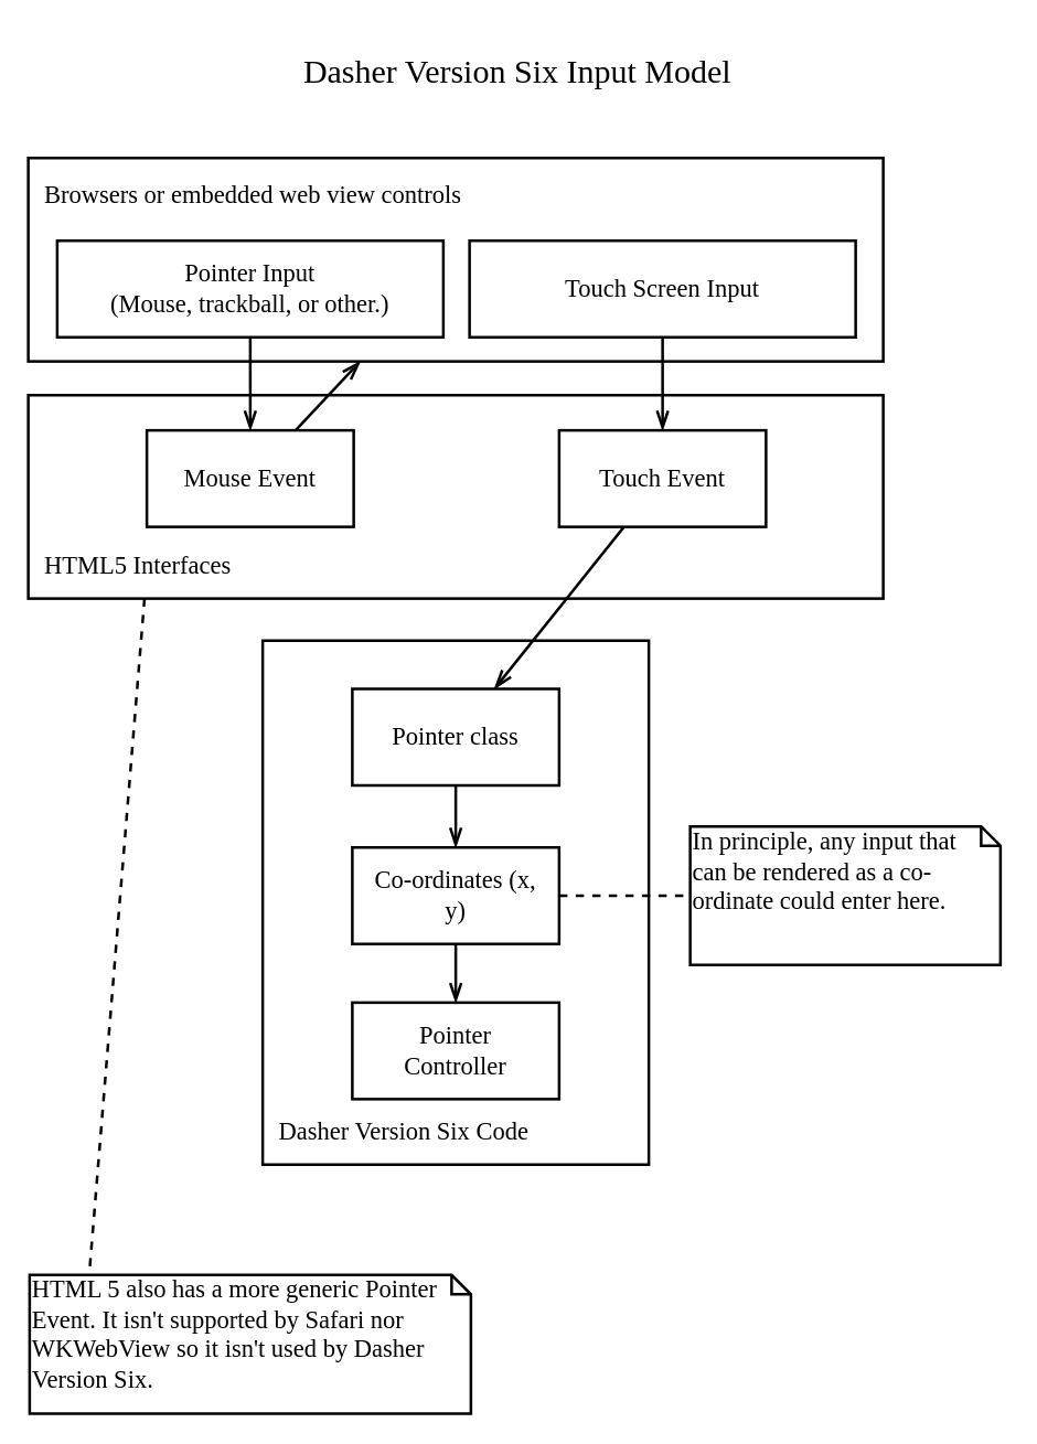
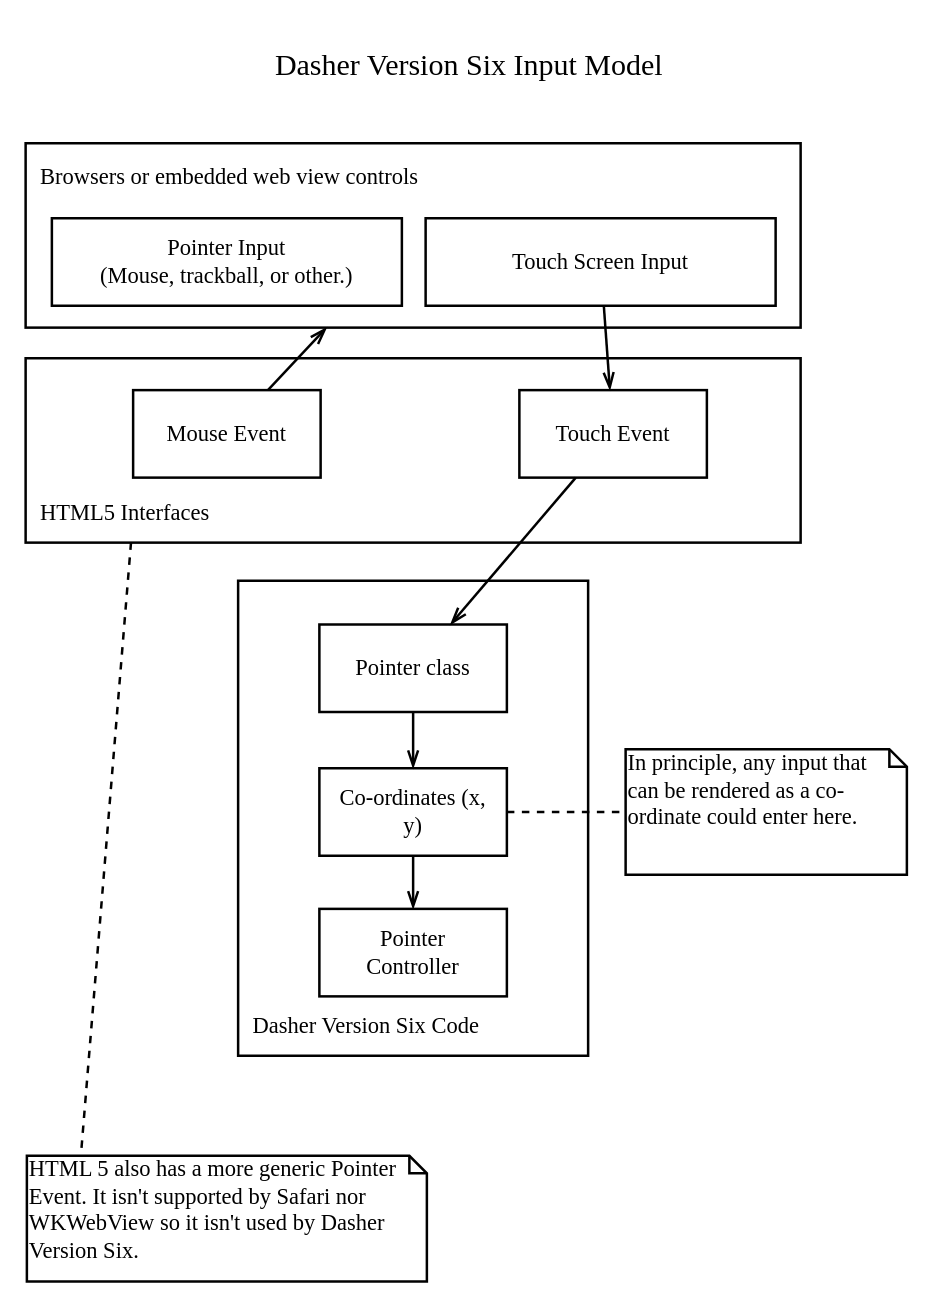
  <mxCell id="0" />
  <mxCell id="1" parent="0" />
  <mxCell id="2" value="HTML5 Interfaces" style="rounded=0;shadow=0;comic=0;labelBackgroundColor=none;strokeColor=#000000;strokeWidth=2;fillColor=none;fontFamily=Verdana;fontSize=18;fontColor=#000000;align=left;arcSize=20;spacingTop=10;spacingLeft=10;spacing=2;spacingBottom=10;spacingRight=10;points=[[0.2, 0], [0.4, 0], [0.6, 0], [0.8, 0], [0.5,1]];whiteSpace=wrap;verticalAlign=bottom;" parent="1" vertex="1"><mxGeometry x="20" y="286" width="620" height="147.5" as="geometry" /></mxCell>
  <mxCell id="3" value="Browsers or embedded web view controls" style="rounded=0;shadow=0;comic=0;labelBackgroundColor=none;strokeColor=#000000;strokeWidth=2;fillColor=none;fontFamily=Verdana;fontSize=18;fontColor=#000000;align=left;arcSize=20;spacingTop=10;spacingLeft=10;spacing=2;spacingBottom=10;spacingRight=10;points=[[0.2, 0], [0.4, 0], [0.6, 0], [0.8, 0], [0.5,1]];whiteSpace=wrap;verticalAlign=top;" parent="1" vertex="1"><mxGeometry x="20" y="114" width="620" height="147.5" as="geometry" /></mxCell>
  <mxCell id="4" value="Dasher Version Six Code" style="rounded=0;shadow=0;comic=0;labelBackgroundColor=none;strokeColor=#000000;strokeWidth=2;fillColor=none;fontFamily=Verdana;fontSize=18;fontColor=#000000;align=left;arcSize=20;spacingTop=10;spacingLeft=10;spacing=2;spacingBottom=10;spacingRight=10;points=[[0.2, 0], [0.4, 0], [0.6, 0], [0.8, 0], [0.5,1]];whiteSpace=wrap;verticalAlign=bottom;" parent="1" vertex="1"><mxGeometry x="190" y="464" width="280" height="380" as="geometry" /></mxCell>
- <mxCell id="5" value="Touch Event" style="rounded=0;shadow=0;comic=0;labelBackgroundColor=none;strokeColor=#000000;strokeWidth=2;fillColor=none;fontFamily=Verdana;fontSize=18;fontColor=#000000;align=center;arcSize=20;spacingTop=10;spacingLeft=10;spacing=2;spacingBottom=10;spacingRight=10;points=[[0.2, 0], [0.4, 0], [0.6, 0], [0.8, 0], [0.5,1]];whiteSpace=wrap;verticalAlign=middle;" parent="1" vertex="1"><mxGeometry x="405" y="311.5" width="150" height="70" as="geometry" /></mxCell>
+ <mxCell id="5" value="Touch Event" style="rounded=0;shadow=0;comic=0;labelBackgroundColor=none;strokeColor=#000000;strokeWidth=2;fillColor=none;fontFamily=Verdana;fontSize=18;fontColor=#000000;align=center;arcSize=20;spacingTop=10;spacingLeft=10;spacing=2;spacingBottom=10;spacingRight=10;points=[[0.2, 0], [0.4, 0], [0.6, 0], [0.8, 0], [0.5,1]];whiteSpace=wrap;verticalAlign=middle;" parent="1" vertex="1"><mxGeometry x="415" y="311.5" width="150" height="70" as="geometry" /></mxCell>
  <mxCell id="6" value="Mouse Event" style="rounded=0;shadow=0;comic=0;labelBackgroundColor=none;strokeColor=#000000;strokeWidth=2;fillColor=none;fontFamily=Verdana;fontSize=18;fontColor=#000000;align=center;arcSize=20;spacingTop=10;spacingLeft=10;spacing=2;spacingBottom=10;spacingRight=10;points=[[0.2, 0], [0.4, 0], [0.6, 0], [0.8, 0], [0.5,1]];whiteSpace=wrap;verticalAlign=middle;" parent="1" vertex="1"><mxGeometry x="106" y="311.5" width="150" height="70" as="geometry" /></mxCell>
  <mxCell id="7" value="Pointer Controller" style="rounded=0;shadow=0;comic=0;labelBackgroundColor=none;strokeColor=#000000;strokeWidth=2;fillColor=none;fontFamily=Verdana;fontSize=18;fontColor=#000000;align=center;arcSize=20;spacingTop=10;spacingLeft=10;spacing=2;spacingBottom=10;spacingRight=10;points=[[0.2, 0], [0.4, 0], [0.6, 0], [0.8, 0], [0.5,1]];whiteSpace=wrap;verticalAlign=middle;" parent="1" vertex="1"><mxGeometry x="255" y="726.5" width="150" height="70" as="geometry" /></mxCell>
  <mxCell id="8" value="Co-ordinates (x, y)" style="rounded=0;shadow=0;comic=0;labelBackgroundColor=none;strokeColor=#000000;strokeWidth=2;fillColor=none;fontFamily=Verdana;fontSize=18;fontColor=#000000;align=center;arcSize=20;spacingTop=10;spacingLeft=10;spacing=2;spacingBottom=10;spacingRight=10;points=[[0.2, 0], [0.4, 0], [0.6, 0], [0.8, 0], [0.5,1]];whiteSpace=wrap;verticalAlign=middle;" parent="1" vertex="1"><mxGeometry x="255" y="614" width="150" height="70" as="geometry" /></mxCell>
  <mxCell id="9" value="Pointer Input&#10;(Mouse, trackball, or other.)" style="rounded=0;shadow=0;comic=0;labelBackgroundColor=none;strokeColor=#000000;strokeWidth=2;fillColor=none;fontFamily=Verdana;fontSize=18;fontColor=#000000;align=center;arcSize=20;spacingTop=10;spacingLeft=10;spacing=2;spacingBottom=10;spacingRight=10;points=[[0.2, 0], [0.4, 0], [0.6, 0], [0.8, 0], [0.5,1]];whiteSpace=wrap;verticalAlign=middle;" parent="1" vertex="1"><mxGeometry x="41" y="174" width="280" height="70" as="geometry" /></mxCell>
  <mxCell id="10" value="Touch Screen Input" style="rounded=0;shadow=0;comic=0;labelBackgroundColor=none;strokeColor=#000000;strokeWidth=2;fillColor=none;fontFamily=Verdana;fontSize=18;fontColor=#000000;align=center;arcSize=20;spacingTop=10;spacingLeft=10;spacing=2;spacingBottom=10;spacingRight=10;points=[[0.2, 0], [0.4, 0], [0.6, 0], [0.8, 0], [0.5,1]];whiteSpace=wrap;verticalAlign=middle;" parent="1" vertex="1"><mxGeometry x="340" y="174" width="280" height="70" as="geometry" /></mxCell>
  <mxCell id="11" value="Pointer class" style="rounded=0;shadow=0;comic=0;labelBackgroundColor=none;strokeColor=#000000;strokeWidth=2;fillColor=none;fontFamily=Verdana;fontSize=18;fontColor=#000000;align=center;arcSize=20;spacingTop=10;spacingLeft=10;spacing=2;spacingBottom=10;spacingRight=10;points=[[0.2, 0], [0.4, 0], [0.6, 0], [0.8, 0], [0.5,1]];whiteSpace=wrap;verticalAlign=middle;" parent="1" vertex="1"><mxGeometry x="255" y="499" width="150" height="70" as="geometry" /></mxCell>
- <mxCell id="12" value="" style="endArrow=openThin;html=1;fontSize=18;strokeWidth=2;endFill=0;endSize=10;labelBackgroundColor=none;spacingTop=-55;align=left;rounded=0;elbow=vertical;fontFamily=Verdana;" parent="1" source="9" target="6" edge="1"><mxGeometry width="50" height="50" relative="1" as="geometry"><mxPoint x="-467.989" y="513.5" as="sourcePoint" /><mxPoint x="-441.011" y="391" as="targetPoint" /></mxGeometry></mxCell>
  <mxCell id="13" value="" style="endArrow=openThin;html=1;fontSize=18;strokeWidth=2;endFill=0;endSize=10;labelBackgroundColor=none;spacingTop=-55;align=left;rounded=0;elbow=vertical;fontFamily=Verdana;" parent="1" source="10" target="5" edge="1"><mxGeometry width="50" height="50" relative="1" as="geometry"><mxPoint x="178.301" y="401" as="sourcePoint" /><mxPoint x="84.282" y="581" as="targetPoint" /></mxGeometry></mxCell>
  <mxCell id="14" value="" style="endArrow=openThin;html=1;fontSize=18;strokeWidth=2;endFill=0;endSize=10;labelBackgroundColor=none;spacingTop=-55;align=left;rounded=0;elbow=vertical;fontFamily=Verdana;" parent="1" source="5" target="11" edge="1"><mxGeometry width="50" height="50" relative="1" as="geometry"><mxPoint x="-14.333" y="523.5" as="sourcePoint" /><mxPoint x="44.333" y="716" as="targetPoint" /></mxGeometry></mxCell>
  <mxCell id="15" value="" style="endArrow=openThin;html=1;fontSize=18;strokeWidth=2;endFill=0;endSize=10;labelBackgroundColor=none;spacingTop=-55;align=left;rounded=0;elbow=vertical;fontFamily=Verdana;" parent="1" source="6" target="3" edge="1"><mxGeometry width="50" height="50" relative="1" as="geometry"><mxPoint x="130" y="716.5" as="sourcePoint" /><mxPoint x="230" y="670.5" as="targetPoint" /></mxGeometry></mxCell>
  <mxCell id="16" value="" style="endArrow=openThin;html=1;fontSize=18;strokeWidth=2;endFill=0;endSize=10;labelBackgroundColor=none;spacingTop=-55;align=left;rounded=0;elbow=vertical;fontFamily=Verdana;" parent="1" source="11" target="8" edge="1"><mxGeometry width="50" height="50" relative="1" as="geometry"><mxPoint x="462" y="391.5" as="sourcePoint" /><mxPoint x="368" y="509" as="targetPoint" /></mxGeometry></mxCell>
  <mxCell id="17" value="" style="endArrow=openThin;html=1;fontSize=18;strokeWidth=2;endFill=0;endSize=10;labelBackgroundColor=none;spacingTop=-55;align=left;rounded=0;elbow=vertical;fontFamily=Verdana;" parent="1" source="8" target="7" edge="1"><mxGeometry width="50" height="50" relative="1" as="geometry"><mxPoint x="462" y="391.5" as="sourcePoint" /><mxPoint x="368" y="509" as="targetPoint" /></mxGeometry></mxCell>
  <mxCell id="18" value="&lt;span style=&quot;font-size: 18px&quot;&gt;HTML 5 also has a more generic Pointer Event. It isn't supported by Safari nor WKWebView so it isn't used by Dasher Version Six.&lt;/span&gt;" style="shape=note;whiteSpace=wrap;html=1;size=14;verticalAlign=top;align=left;spacingTop=-6;strokeWidth=2;fontSize=18;fillColor=none;spacingRight=13;fontStyle=0;fontFamily=Verdana;" parent="1" vertex="1"><mxGeometry x="21" y="924" width="320" height="100.5" as="geometry" /></mxCell>
  <mxCell id="19" value="" style="endArrow=none;html=1;fontSize=18;strokeWidth=2;endFill=0;labelBackgroundColor=none;spacingTop=-55;align=left;rounded=0;dashed=1;endSize=10;fontFamily=Verdana;entryX=0.135;entryY=0;entryDx=0;entryDy=0;entryPerimeter=0;exitX=0.136;exitY=0.999;exitDx=0;exitDy=0;exitPerimeter=0;" parent="1" target="18" edge="1" source="2"><mxGeometry width="50" height="50" relative="1" as="geometry"><mxPoint x="913.7" y="649" as="sourcePoint" /><mxPoint x="1134" y="585" as="targetPoint" /></mxGeometry></mxCell>
  <mxCell id="20" value="In principle, any input that can be rendered as a co-ordinate could enter here." style="shape=note;whiteSpace=wrap;html=1;size=14;verticalAlign=top;align=left;spacingTop=-6;strokeWidth=2;fontSize=18;fillColor=none;spacingRight=13;fontStyle=0;fontFamily=Verdana;" vertex="1" parent="1"><mxGeometry x="500" y="598.75" width="225" height="100.5" as="geometry" /></mxCell>
  <mxCell id="21" value="" style="endArrow=none;html=1;fontSize=18;strokeWidth=2;endFill=0;labelBackgroundColor=none;spacingTop=-55;align=left;rounded=0;dashed=1;endSize=10;fontFamily=Verdana;" edge="1" parent="1" source="8" target="20"><mxGeometry width="50" height="50" relative="1" as="geometry"><mxPoint x="114.32" y="443.352" as="sourcePoint" /><mxPoint x="74.2" y="934" as="targetPoint" /></mxGeometry></mxCell>
  <mxCell id="22" value="Dasher Version Six Input Model" style="rounded=0;shadow=0;comic=0;labelBackgroundColor=none;strokeColor=none;strokeWidth=2;fillColor=none;fontFamily=Verdana;fontSize=24;fontColor=#000000;align=center;arcSize=20;spacingTop=10;spacingLeft=10;spacing=2;spacingBottom=10;spacingRight=10;points=[[0.2, 0], [0.4, 0], [0.6, 0], [0.8, 0], [0.5,1]];verticalAlign=top;" vertex="1" parent="1"><mxGeometry x="20" y="20" width="710" height="60" as="geometry" /></mxCell>
